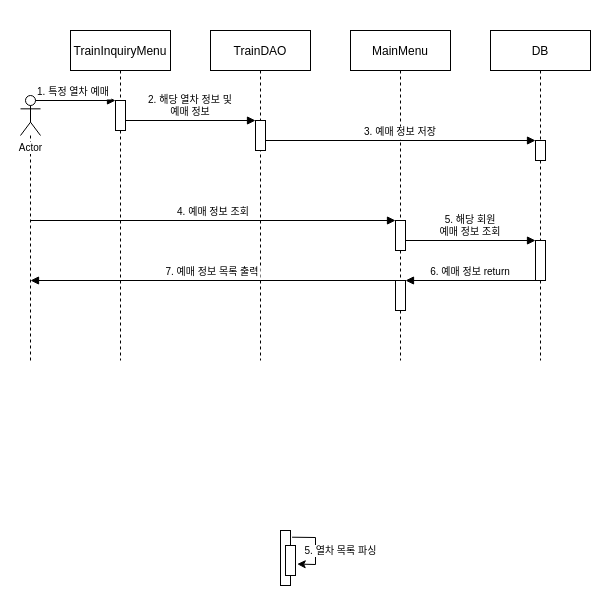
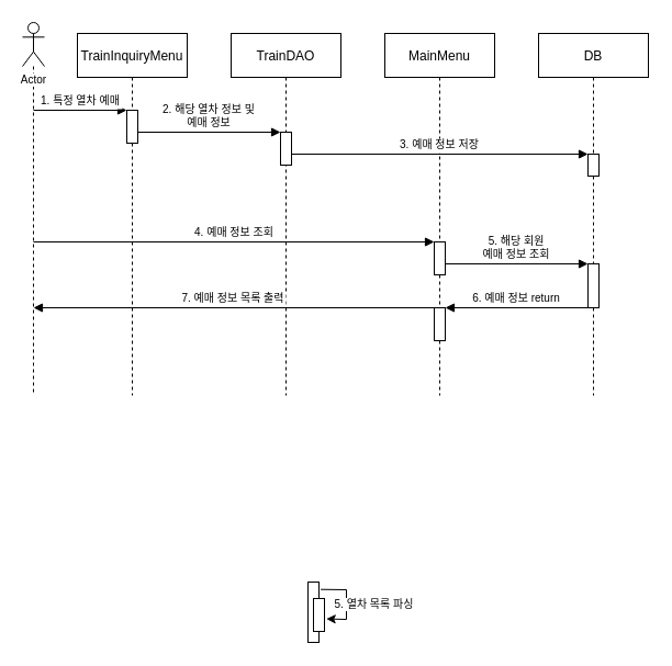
  <mxCell id="0" />
  <mxCell id="1" parent="0" />
  <mxCell id="2" value="TrainDAO" style="shape=umlLifeline;perimeter=lifelinePerimeter;container=1;collapsible=0;recursiveResize=0;rounded=0;shadow=0;strokeWidth=1;" parent="1" vertex="1"><mxGeometry x="210" y="30" width="100" height="330" as="geometry" /></mxCell>
  <mxCell id="3" value="" style="points=[];perimeter=orthogonalPerimeter;rounded=0;shadow=0;strokeWidth=1;" vertex="1" parent="2"><mxGeometry x="45" y="90" width="10" height="30" as="geometry" /></mxCell>
  <mxCell id="4" value="2. 해당 열차 정보 및&#10;예매 정보" style="verticalAlign=bottom;endArrow=block;shadow=0;strokeWidth=1;fontSize=10;" parent="1" source="10" target="3" edge="1"><mxGeometry relative="1" as="geometry"><mxPoint x="290" y="180" as="sourcePoint" /><mxPoint x="420" y="180" as="targetPoint" /></mxGeometry></mxCell>
  <mxCell id="5" value="1. 특정 열차 예매" style="verticalAlign=bottom;endArrow=block;shadow=0;strokeWidth=1;fontSize=10;" parent="1" target="10" edge="1"><mxGeometry relative="1" as="geometry"><mxPoint x="30" y="100" as="sourcePoint" /><mxPoint x="100" y="100" as="targetPoint" /></mxGeometry></mxCell>
  <mxCell id="6" value="DB" style="shape=umlLifeline;perimeter=lifelinePerimeter;container=1;collapsible=0;recursiveResize=0;rounded=0;shadow=0;strokeWidth=1;" parent="1" vertex="1"><mxGeometry x="490" y="30" width="100" height="330" as="geometry" /></mxCell>
  <mxCell id="7" value="" style="points=[];perimeter=orthogonalPerimeter;rounded=0;shadow=0;strokeWidth=1;" vertex="1" parent="6"><mxGeometry x="45" y="110" width="10" height="20" as="geometry" /></mxCell>
  <mxCell id="8" value="" style="points=[];perimeter=orthogonalPerimeter;rounded=0;shadow=0;strokeWidth=1;" vertex="1" parent="6"><mxGeometry x="45" y="210" width="10" height="40" as="geometry" /></mxCell>
  <mxCell id="9" value="TrainInquiryMenu" style="shape=umlLifeline;perimeter=lifelinePerimeter;container=1;collapsible=0;recursiveResize=0;rounded=0;shadow=0;strokeWidth=1;" parent="1" vertex="1"><mxGeometry x="70" y="30" width="100" height="330" as="geometry" /></mxCell>
  <mxCell id="10" value="" style="points=[];perimeter=orthogonalPerimeter;rounded=0;shadow=0;strokeWidth=1;" parent="9" vertex="1"><mxGeometry x="45" y="70" width="10" height="30" as="geometry" /></mxCell>
  <mxCell id="11" value="" style="points=[];perimeter=orthogonalPerimeter;rounded=0;shadow=0;strokeWidth=1;" vertex="1" parent="1"><mxGeometry x="280" y="530" width="10" height="55" as="geometry" /></mxCell>
  <mxCell id="12" value="" style="points=[];perimeter=orthogonalPerimeter;rounded=0;shadow=0;strokeWidth=1;" vertex="1" parent="1"><mxGeometry x="285" y="545" width="10" height="30" as="geometry" /></mxCell>
  <mxCell id="13" value="5. 열차 목록 파싱" style="endArrow=classic;html=1;shadow=0;strokeColor=#000000;fontSize=10;exitX=1.157;exitY=0.122;exitDx=0;exitDy=0;exitPerimeter=0;entryX=1.171;entryY=0.619;entryDx=0;entryDy=0;entryPerimeter=0;rounded=0;" edge="1" parent="1" source="11" target="12"><mxGeometry x="0.06" y="25" width="50" height="50" relative="1" as="geometry"><mxPoint x="215" y="555" as="sourcePoint" /><mxPoint x="265" y="505" as="targetPoint" /><Array as="points"><mxPoint x="315" y="537" /><mxPoint x="315" y="564" /></Array><mxPoint as="offset" /></mxGeometry></mxCell>
  <mxCell id="14" style="edgeStyle=orthogonalEdgeStyle;rounded=0;sketch=0;jumpStyle=none;jumpSize=11;orthogonalLoop=1;jettySize=auto;html=1;shadow=0;sourcePerimeterSpacing=0;targetPerimeterSpacing=0;fontSize=10;dashed=1;endArrow=none;endFill=0;" edge="1" parent="1" source="15"><mxGeometry relative="1" as="geometry"><mxPoint x="30" y="360" as="targetPoint" /></mxGeometry></mxCell>
- <mxCell id="15" value="Actor" style="shape=umlActor;verticalLabelPosition=bottom;verticalAlign=top;html=1;outlineConnect=0;labelBackgroundColor=#ffffff;fontSize=10;" vertex="1" parent="1"><mxGeometry x="20" y="95" width="20" height="40" as="geometry" /></mxCell>
+ <mxCell id="15" value="Actor" style="shape=umlActor;verticalLabelPosition=bottom;verticalAlign=top;html=1;outlineConnect=0;labelBackgroundColor=#ffffff;fontSize=10;" vertex="1" parent="1"><mxGeometry x="20" y="20" width="20" height="40" as="geometry" /></mxCell>
  <mxCell id="16" value="MainMenu" style="shape=umlLifeline;perimeter=lifelinePerimeter;container=1;collapsible=0;recursiveResize=0;rounded=0;shadow=0;strokeWidth=1;" vertex="1" parent="1"><mxGeometry x="350" y="30" width="100" height="330" as="geometry" /></mxCell>
  <mxCell id="17" value="" style="points=[];perimeter=orthogonalPerimeter;rounded=0;shadow=0;strokeWidth=1;" vertex="1" parent="16"><mxGeometry x="45" y="190" width="10" height="30" as="geometry" /></mxCell>
  <mxCell id="18" value="" style="points=[];perimeter=orthogonalPerimeter;rounded=0;shadow=0;strokeWidth=1;" vertex="1" parent="16"><mxGeometry x="45" y="250" width="10" height="30" as="geometry" /></mxCell>
  <mxCell id="19" value="4. 예매 정보 조회" style="verticalAlign=bottom;endArrow=block;shadow=0;strokeWidth=1;fontSize=10;" edge="1" parent="1" target="17"><mxGeometry relative="1" as="geometry"><mxPoint x="30" y="220" as="sourcePoint" /><mxPoint x="115" y="180" as="targetPoint" /></mxGeometry></mxCell>
  <mxCell id="20" value="5. 해당 회원&#10;예매 정보 조회" style="verticalAlign=bottom;endArrow=block;shadow=0;strokeWidth=1;fontSize=10;" edge="1" parent="1" source="17" target="8"><mxGeometry relative="1" as="geometry"><mxPoint x="40" y="190" as="sourcePoint" /><mxPoint x="545" y="190" as="targetPoint" /></mxGeometry></mxCell>
  <mxCell id="21" value="3. 예매 정보 저장" style="verticalAlign=bottom;endArrow=block;shadow=0;strokeWidth=1;fontSize=10;" edge="1" parent="1" source="3" target="7"><mxGeometry relative="1" as="geometry"><mxPoint x="280" y="120" as="sourcePoint" /><mxPoint x="410" y="120" as="targetPoint" /></mxGeometry></mxCell>
  <mxCell id="22" value="6. 예매 정보 return" style="verticalAlign=bottom;endArrow=block;shadow=0;strokeWidth=1;fontSize=10;" edge="1" parent="1" source="8" target="18"><mxGeometry relative="1" as="geometry"><mxPoint x="415" y="210" as="sourcePoint" /><mxPoint x="320" y="250" as="targetPoint" /></mxGeometry></mxCell>
  <mxCell id="23" value="7. 예매 정보 목록 출력" style="verticalAlign=bottom;endArrow=block;shadow=0;strokeWidth=1;fontSize=10;" edge="1" parent="1" source="18"><mxGeometry relative="1" as="geometry"><mxPoint x="545" y="250" as="sourcePoint" /><mxPoint x="30" y="280" as="targetPoint" /></mxGeometry></mxCell>
